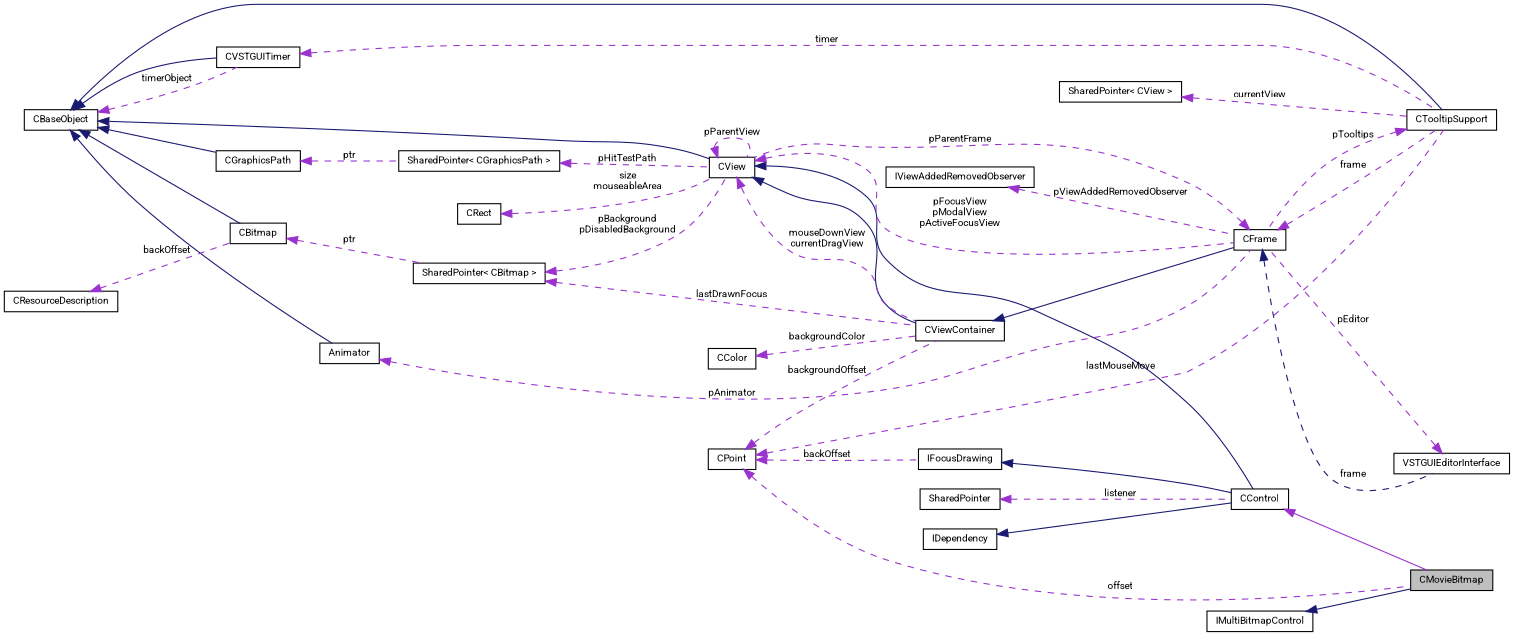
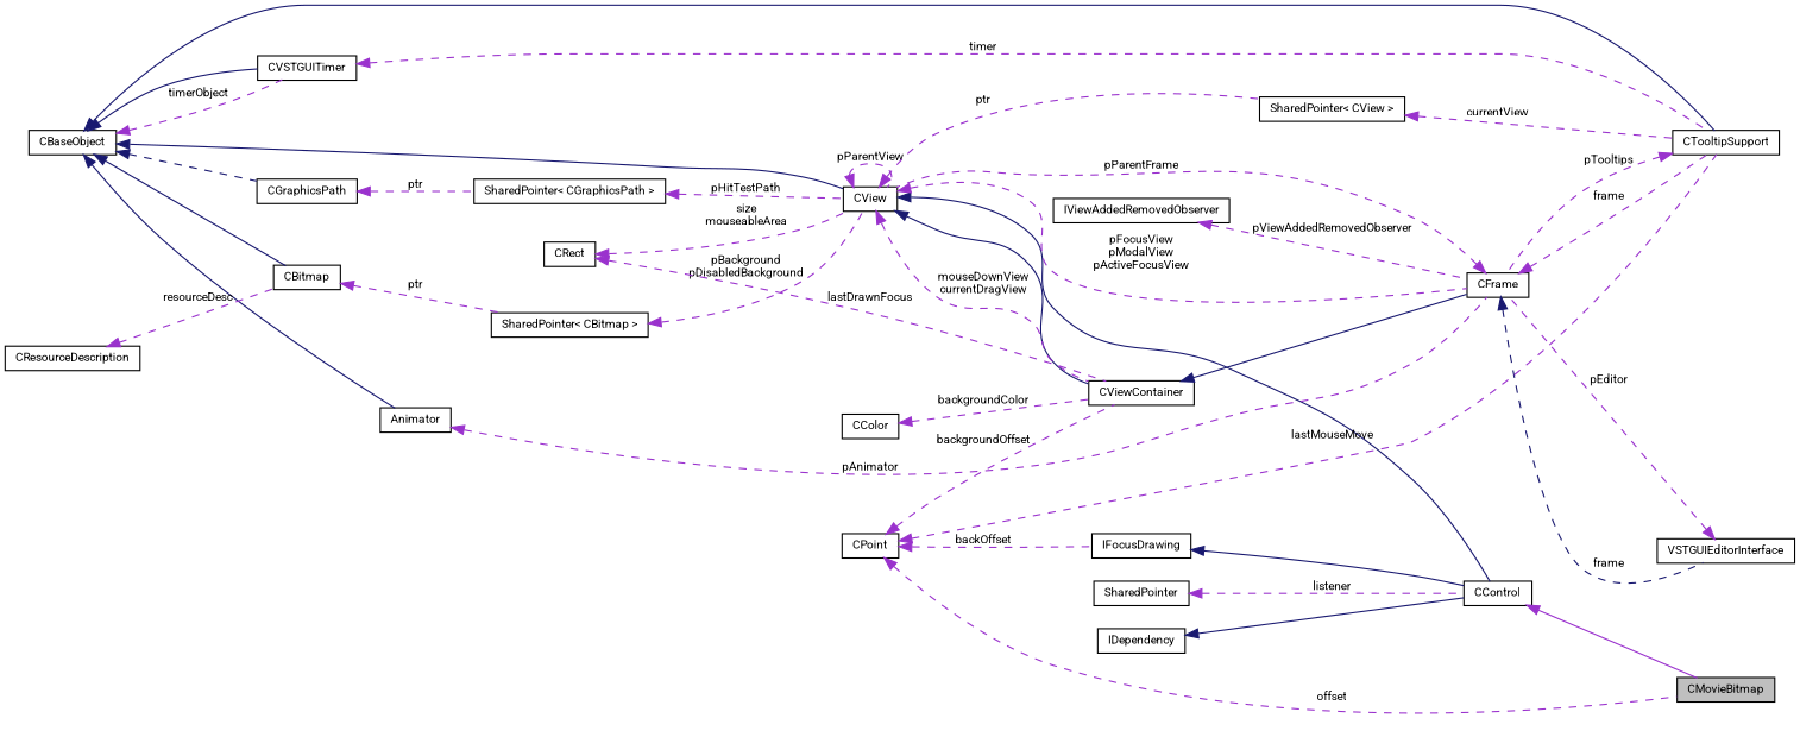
  digraph {
    fontname=Roboto
    rankdir=LR
    node [color=black fontname=Roboto fontsize=9 shape=record]
    edge [color=darkorchid3 dir=back fontname=Roboto fontsize=9 labelfontname=Arial labelfontsize=9 style=dashed]
    n1 [fillcolor=grey75 fontcolor=black height=0.2 label=CMovieBitmap style=filled width=0.4]
    n2 [height=0.2 label=CControl width=0.4]
    n3 [height=0.2 label=CView width=0.4]
    n4 [height=0.2 label=CFrame width=0.4]
    n5 [height=0.2 label=CViewContainer width=0.4]
    n6 [height=0.2 label="SharedPointer\< CView \>" width=0.4]
    n7 [height=0.2 label=CTooltipSupport width=0.4]
    n8 [height=0.2 label=VSTGUIEditorInterface width=0.4]
    n9 [height=0.2 label=CBaseObject width=0.4]
    n10 [height=0.2 label=CBitmap width=0.4]
    n11 [height=0.2 label=Animator width=0.4]
    n12 [height=0.2 label=CVSTGUITimer width=0.4]
    n13 [height=0.2 label=CGraphicsPath width=0.4]
    n14 [height=0.2 label="SharedPointer\< CBitmap \>" width=0.4]
    n15 [height=0.2 label="SharedPointer\< CGraphicsPath \>" width=0.4]
    n16 [height=0.2 label=CResourceDescription width=0.4]
    n17 [height=0.2 label=CPoint width=0.4]
    n18 [height=0.2 label=IFocusDrawing width=0.4]
    n19 [height=0.2 label=CColor width=0.4]
    n20 [height=0.2 label=CRect width=0.4]
    n21 [height=0.2 label=IViewAddedRemovedObserver width=0.4]
    n22 [height=0.2 label=IDependency width=0.4]
    n23 [height=0.2 label=SharedPointer width=0.4]
-   n24 [height=0.2 label=IMultiBitmapControl width=0.4]
    n2 -> n1 [style=solid]
    n3 -> n2 [color=midnightblue style=solid]
    n3 -> n3 [label=pParentView]
    n3 -> n4 [label="pFocusView\npModalView\npActiveFocusView"]
    n3 -> n5 [color=midnightblue style=solid]
    n3 -> n5 [label="mouseDownView\ncurrentDragView"]
+   n3 -> n6 [label=ptr]
    n4 -> n3 [label=pParentFrame]
    n4 -> n7 [label=frame]
    n4 -> n8 [color=midnightblue label=frame]
    n5 -> n4 [color=midnightblue style=solid]
    n6 -> n7 [label=currentView]
    n7 -> n4 [label=pTooltips]
    n8 -> n4 [label=pEditor]
    n9 -> n3 [color=midnightblue style=solid]
    n9 -> n7 [color=midnightblue style=solid]
    n9 -> n10 [color=midnightblue style=solid]
    n9 -> n11 [color=midnightblue style=solid]
    n9 -> n12 [color=midnightblue style=solid]
    n9 -> n12 [label=timerObject]
-   n9 -> n13 [color=midnightblue style=solid]
+   n9 -> n13 [color=midnightblue]
    n10 -> n14 [label=ptr]
    n11 -> n4 [label=pAnimator]
    n12 -> n7 [label=timer]
    n13 -> n15 [label=ptr]
    n14 -> n3 [label="pBackground\npDisabledBackground"]
    n15 -> n3 [label=pHitTestPath]
-   n16 -> n10 [label=backOffset]
+   n16 -> n10 [label=resourceDesc]
    n17 -> n1 [label=offset]
    n17 -> n5 [label=backgroundOffset]
    n17 -> n7 [label=lastMouseMove]
    n17 -> n18 [label=backOffset]
    n18 -> n2 [color=midnightblue style=solid]
    n19 -> n5 [label=backgroundColor]
    n20 -> n3 [label="size\nmouseableArea"]
-   n14 -> n5 [label=lastDrawnFocus]
+   n20 -> n5 [label=lastDrawnFocus]
    n21 -> n4 [label=pViewAddedRemovedObserver]
    n22 -> n2 [color=midnightblue style=solid]
    n23 -> n2 [label=listener]
-   n24 -> n1 [color=midnightblue style=solid]
  }
